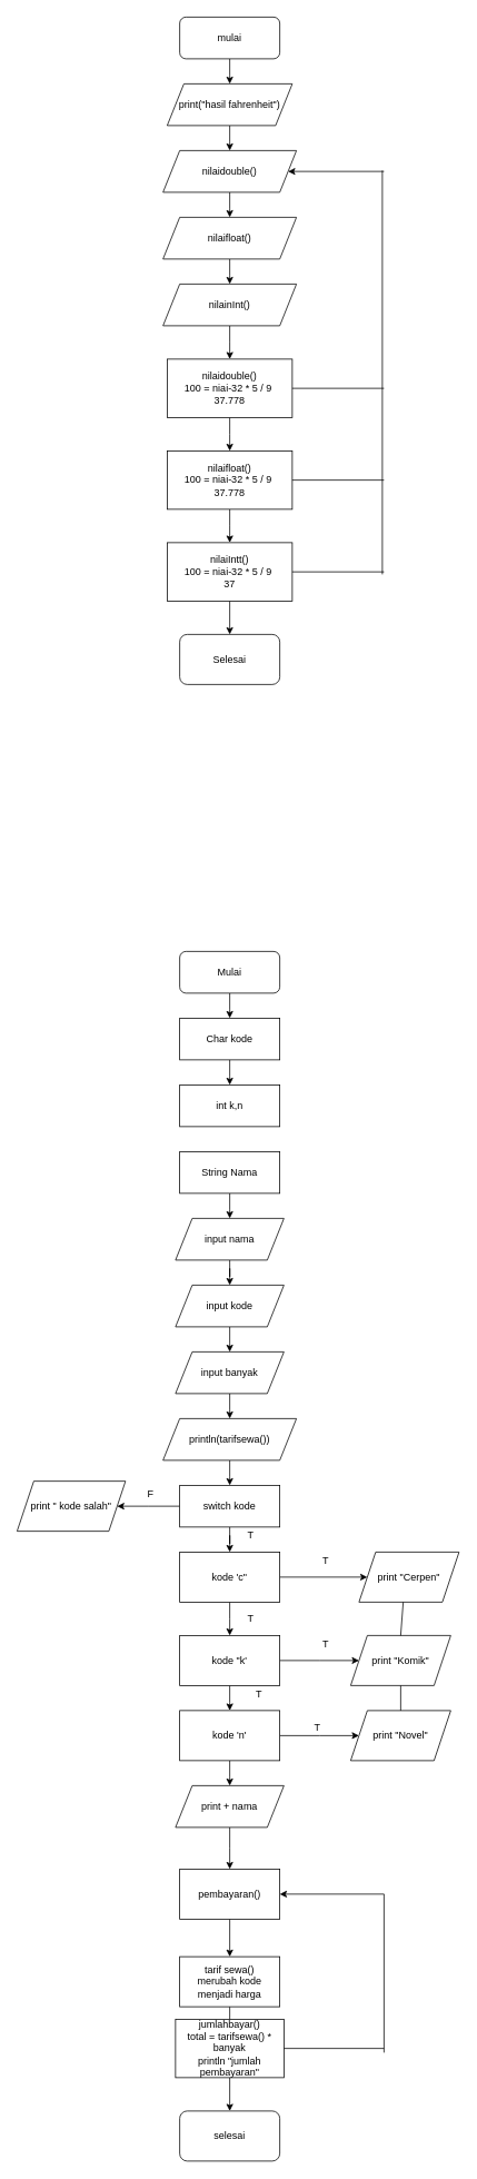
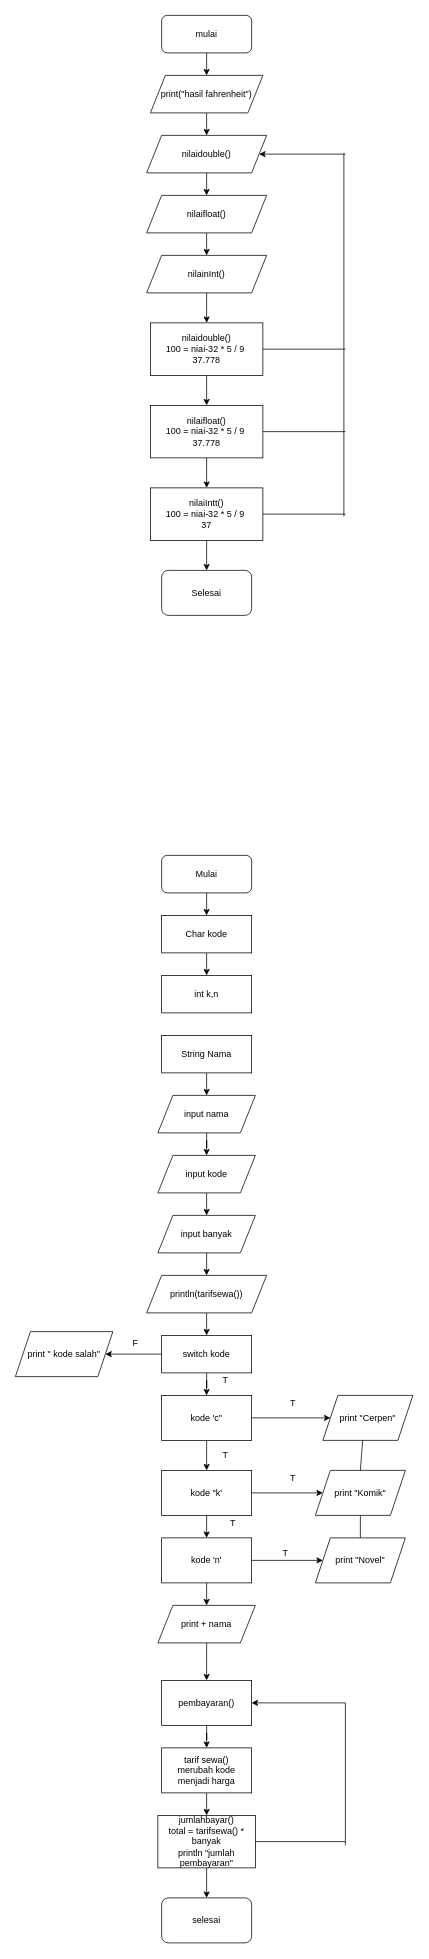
  <mxCell id="0" />
  <mxCell id="1" parent="0" />
  <mxCell id="2" style="edgeStyle=orthogonalEdgeStyle;rounded=0;orthogonalLoop=1;jettySize=auto;html=1;" edge="1" parent="1" source="3"><mxGeometry relative="1" as="geometry"><mxPoint x="275" y="100" as="targetPoint" /></mxGeometry></mxCell>
  <mxCell id="3" value="mulai" style="rounded=1;whiteSpace=wrap;html=1;" vertex="1" parent="1"><mxGeometry x="215" y="20" width="120" height="50" as="geometry" /></mxCell>
  <mxCell id="4" style="edgeStyle=orthogonalEdgeStyle;rounded=0;orthogonalLoop=1;jettySize=auto;html=1;" edge="1" parent="1" source="5"><mxGeometry relative="1" as="geometry"><mxPoint x="275" y="180" as="targetPoint" /></mxGeometry></mxCell>
  <mxCell id="5" value="print(&quot;hasil fahrenheit&quot;)" style="shape=parallelogram;perimeter=parallelogramPerimeter;whiteSpace=wrap;html=1;fixedSize=1;" vertex="1" parent="1"><mxGeometry x="200" y="100" width="150" height="50" as="geometry" /></mxCell>
  <mxCell id="6" style="edgeStyle=orthogonalEdgeStyle;rounded=0;orthogonalLoop=1;jettySize=auto;html=1;" edge="1" parent="1" source="7"><mxGeometry relative="1" as="geometry"><mxPoint x="275" y="260" as="targetPoint" /></mxGeometry></mxCell>
  <mxCell id="7" value="nilaidouble()" style="shape=parallelogram;perimeter=parallelogramPerimeter;whiteSpace=wrap;html=1;fixedSize=1;" vertex="1" parent="1"><mxGeometry x="195" y="180" width="160" height="50" as="geometry" /></mxCell>
  <mxCell id="8" style="edgeStyle=orthogonalEdgeStyle;rounded=0;orthogonalLoop=1;jettySize=auto;html=1;" edge="1" parent="1" source="9"><mxGeometry relative="1" as="geometry"><mxPoint x="275" y="340" as="targetPoint" /></mxGeometry></mxCell>
  <mxCell id="9" value="nilaifloat()" style="shape=parallelogram;perimeter=parallelogramPerimeter;whiteSpace=wrap;html=1;fixedSize=1;" vertex="1" parent="1"><mxGeometry x="195" y="260" width="160" height="50" as="geometry" /></mxCell>
  <mxCell id="10" style="edgeStyle=orthogonalEdgeStyle;rounded=0;orthogonalLoop=1;jettySize=auto;html=1;" edge="1" parent="1" source="11"><mxGeometry relative="1" as="geometry"><mxPoint x="275" y="430" as="targetPoint" /></mxGeometry></mxCell>
  <mxCell id="11" value="nilainInt()" style="shape=parallelogram;perimeter=parallelogramPerimeter;whiteSpace=wrap;html=1;fixedSize=1;" vertex="1" parent="1"><mxGeometry x="195" y="340" width="160" height="50" as="geometry" /></mxCell>
  <mxCell id="12" style="edgeStyle=orthogonalEdgeStyle;rounded=0;orthogonalLoop=1;jettySize=auto;html=1;" edge="1" parent="1" source="13"><mxGeometry relative="1" as="geometry"><mxPoint x="275" y="540" as="targetPoint" /></mxGeometry></mxCell>
  <mxCell id="13" value="nilaidouble()&lt;br&gt;100 = niai-32 * 5 / 9&amp;nbsp;&lt;br&gt;37.778" style="rounded=0;whiteSpace=wrap;html=1;" vertex="1" parent="1"><mxGeometry x="200" y="430" width="150" height="70" as="geometry" /></mxCell>
  <mxCell id="14" style="edgeStyle=orthogonalEdgeStyle;rounded=0;orthogonalLoop=1;jettySize=auto;html=1;" edge="1" parent="1" source="15"><mxGeometry relative="1" as="geometry"><mxPoint x="275" y="650" as="targetPoint" /></mxGeometry></mxCell>
  <mxCell id="15" value="nilaifloat()&lt;br&gt;100 = niai-32 * 5 / 9&amp;nbsp;&lt;br&gt;37.778" style="rounded=0;whiteSpace=wrap;html=1;" vertex="1" parent="1"><mxGeometry x="200" y="540" width="150" height="70" as="geometry" /></mxCell>
  <mxCell id="16" style="edgeStyle=orthogonalEdgeStyle;rounded=0;orthogonalLoop=1;jettySize=auto;html=1;" edge="1" parent="1" source="17" target="23"><mxGeometry relative="1" as="geometry"><mxPoint x="275" y="750" as="targetPoint" /></mxGeometry></mxCell>
  <mxCell id="17" value="nilaiIntt()&lt;br&gt;100 = niai-32 * 5 / 9&amp;nbsp;&lt;br&gt;37" style="rounded=0;whiteSpace=wrap;html=1;" vertex="1" parent="1"><mxGeometry x="200" y="650" width="150" height="70" as="geometry" /></mxCell>
  <mxCell id="18" value="" style="endArrow=none;html=1;exitX=1;exitY=0.5;exitDx=0;exitDy=0;" edge="1" parent="1" source="17"><mxGeometry width="50" height="50" relative="1" as="geometry"><mxPoint x="250" y="580" as="sourcePoint" /><mxPoint x="460" y="685" as="targetPoint" /></mxGeometry></mxCell>
  <mxCell id="19" value="" style="endArrow=none;html=1;exitX=1;exitY=0.5;exitDx=0;exitDy=0;" edge="1" parent="1" source="15"><mxGeometry width="50" height="50" relative="1" as="geometry"><mxPoint x="250" y="580" as="sourcePoint" /><mxPoint x="460" y="575" as="targetPoint" /></mxGeometry></mxCell>
  <mxCell id="20" value="" style="endArrow=none;html=1;exitX=1;exitY=0.5;exitDx=0;exitDy=0;" edge="1" parent="1" source="13"><mxGeometry width="50" height="50" relative="1" as="geometry"><mxPoint x="250" y="580" as="sourcePoint" /><mxPoint x="460" y="465" as="targetPoint" /></mxGeometry></mxCell>
  <mxCell id="21" value="" style="endArrow=none;html=1;" edge="1" parent="1"><mxGeometry width="50" height="50" relative="1" as="geometry"><mxPoint x="458" y="688" as="sourcePoint" /><mxPoint x="458" y="204" as="targetPoint" /></mxGeometry></mxCell>
  <mxCell id="22" value="" style="endArrow=classic;html=1;entryX=1;entryY=0.5;entryDx=0;entryDy=0;" edge="1" parent="1" target="7"><mxGeometry width="50" height="50" relative="1" as="geometry"><mxPoint x="460" y="205" as="sourcePoint" /><mxPoint x="300" y="330" as="targetPoint" /></mxGeometry></mxCell>
  <mxCell id="23" value="Selesai" style="rounded=1;whiteSpace=wrap;html=1;" vertex="1" parent="1"><mxGeometry x="215" y="760" width="120" height="60" as="geometry" /></mxCell>
  <mxCell id="24" style="edgeStyle=orthogonalEdgeStyle;rounded=0;orthogonalLoop=1;jettySize=auto;html=1;" edge="1" parent="1" source="25"><mxGeometry relative="1" as="geometry"><mxPoint x="275" y="1220" as="targetPoint" /></mxGeometry></mxCell>
  <mxCell id="25" value="Mulai" style="rounded=1;whiteSpace=wrap;html=1;" vertex="1" parent="1"><mxGeometry x="215" y="1140" width="120" height="50" as="geometry" /></mxCell>
  <mxCell id="26" style="edgeStyle=orthogonalEdgeStyle;rounded=0;orthogonalLoop=1;jettySize=auto;html=1;" edge="1" parent="1" source="27"><mxGeometry relative="1" as="geometry"><mxPoint x="275" y="1300" as="targetPoint" /></mxGeometry></mxCell>
  <mxCell id="27" value="Char kode" style="rounded=0;whiteSpace=wrap;html=1;" vertex="1" parent="1"><mxGeometry x="215" y="1220" width="120" height="50" as="geometry" /></mxCell>
  <mxCell id="28" value="int k,n" style="rounded=0;whiteSpace=wrap;html=1;" vertex="1" parent="1"><mxGeometry x="215" y="1300" width="120" height="50" as="geometry" /></mxCell>
  <mxCell id="29" style="edgeStyle=orthogonalEdgeStyle;rounded=0;orthogonalLoop=1;jettySize=auto;html=1;" edge="1" parent="1" source="30"><mxGeometry relative="1" as="geometry"><mxPoint x="275" y="1460" as="targetPoint" /></mxGeometry></mxCell>
  <mxCell id="30" value="String Nama" style="rounded=0;whiteSpace=wrap;html=1;" vertex="1" parent="1"><mxGeometry x="215" y="1380" width="120" height="50" as="geometry" /></mxCell>
  <mxCell id="31" style="edgeStyle=orthogonalEdgeStyle;rounded=0;orthogonalLoop=1;jettySize=auto;html=1;" edge="1" parent="1" source="32" target="34"><mxGeometry relative="1" as="geometry"><mxPoint x="275" y="1540" as="targetPoint" /></mxGeometry></mxCell>
  <mxCell id="32" value="input nama" style="shape=parallelogram;perimeter=parallelogramPerimeter;whiteSpace=wrap;html=1;fixedSize=1;" vertex="1" parent="1"><mxGeometry x="210" y="1460" width="130" height="50" as="geometry" /></mxCell>
  <mxCell id="33" style="edgeStyle=orthogonalEdgeStyle;rounded=0;orthogonalLoop=1;jettySize=auto;html=1;" edge="1" parent="1" source="34"><mxGeometry relative="1" as="geometry"><mxPoint x="275" y="1620" as="targetPoint" /></mxGeometry></mxCell>
  <mxCell id="34" value="input kode" style="shape=parallelogram;perimeter=parallelogramPerimeter;whiteSpace=wrap;html=1;fixedSize=1;" vertex="1" parent="1"><mxGeometry x="210" y="1540" width="130" height="50" as="geometry" /></mxCell>
  <mxCell id="35" style="edgeStyle=orthogonalEdgeStyle;rounded=0;orthogonalLoop=1;jettySize=auto;html=1;" edge="1" parent="1" source="36"><mxGeometry relative="1" as="geometry"><mxPoint x="275" y="1700" as="targetPoint" /></mxGeometry></mxCell>
  <mxCell id="36" value="input banyak" style="shape=parallelogram;perimeter=parallelogramPerimeter;whiteSpace=wrap;html=1;fixedSize=1;" vertex="1" parent="1"><mxGeometry x="210" y="1620" width="130" height="50" as="geometry" /></mxCell>
  <mxCell id="37" style="edgeStyle=orthogonalEdgeStyle;rounded=0;orthogonalLoop=1;jettySize=auto;html=1;" edge="1" parent="1" source="38"><mxGeometry relative="1" as="geometry"><mxPoint x="275" y="1780" as="targetPoint" /></mxGeometry></mxCell>
  <mxCell id="38" value="println(tarifsewa())" style="shape=parallelogram;perimeter=parallelogramPerimeter;whiteSpace=wrap;html=1;fixedSize=1;" vertex="1" parent="1"><mxGeometry x="195" y="1700" width="160" height="50" as="geometry" /></mxCell>
  <mxCell id="39" style="edgeStyle=orthogonalEdgeStyle;rounded=0;orthogonalLoop=1;jettySize=auto;html=1;" edge="1" parent="1" source="41" target="44"><mxGeometry relative="1" as="geometry"><mxPoint x="275" y="1860" as="targetPoint" /></mxGeometry></mxCell>
  <mxCell id="40" style="edgeStyle=orthogonalEdgeStyle;rounded=0;orthogonalLoop=1;jettySize=auto;html=1;" edge="1" parent="1" source="41"><mxGeometry relative="1" as="geometry"><mxPoint x="140" y="1805" as="targetPoint" /></mxGeometry></mxCell>
  <mxCell id="41" value="switch kode" style="rounded=0;whiteSpace=wrap;html=1;" vertex="1" parent="1"><mxGeometry x="215" y="1780" width="120" height="50" as="geometry" /></mxCell>
  <mxCell id="42" style="edgeStyle=orthogonalEdgeStyle;rounded=0;orthogonalLoop=1;jettySize=auto;html=1;" edge="1" parent="1" source="44" target="45"><mxGeometry relative="1" as="geometry"><mxPoint x="460" y="1890" as="targetPoint" /></mxGeometry></mxCell>
  <mxCell id="43" style="edgeStyle=orthogonalEdgeStyle;rounded=0;orthogonalLoop=1;jettySize=auto;html=1;" edge="1" parent="1" source="44"><mxGeometry relative="1" as="geometry"><mxPoint x="275" y="1960" as="targetPoint" /></mxGeometry></mxCell>
  <mxCell id="44" value="kode 'c&quot;" style="rounded=0;whiteSpace=wrap;html=1;" vertex="1" parent="1"><mxGeometry x="215" y="1860" width="120" height="60" as="geometry" /></mxCell>
  <mxCell id="45" value="print &quot;Cerpen&quot;" style="shape=parallelogram;perimeter=parallelogramPerimeter;whiteSpace=wrap;html=1;fixedSize=1;" vertex="1" parent="1"><mxGeometry x="430" y="1860" width="120" height="60" as="geometry" /></mxCell>
  <mxCell id="46" style="edgeStyle=orthogonalEdgeStyle;rounded=0;orthogonalLoop=1;jettySize=auto;html=1;" edge="1" parent="1" source="48"><mxGeometry relative="1" as="geometry"><mxPoint x="430" y="1990" as="targetPoint" /></mxGeometry></mxCell>
  <mxCell id="47" style="edgeStyle=orthogonalEdgeStyle;rounded=0;orthogonalLoop=1;jettySize=auto;html=1;" edge="1" parent="1" source="48"><mxGeometry relative="1" as="geometry"><mxPoint x="275" y="2050" as="targetPoint" /></mxGeometry></mxCell>
  <mxCell id="48" value="kode &quot;k'" style="rounded=0;whiteSpace=wrap;html=1;" vertex="1" parent="1"><mxGeometry x="215" y="1960" width="120" height="60" as="geometry" /></mxCell>
  <mxCell id="49" value="print &quot;Komik&quot;" style="shape=parallelogram;perimeter=parallelogramPerimeter;whiteSpace=wrap;html=1;fixedSize=1;" vertex="1" parent="1"><mxGeometry x="420" y="1960" width="120" height="60" as="geometry" /></mxCell>
  <mxCell id="50" style="edgeStyle=orthogonalEdgeStyle;rounded=0;orthogonalLoop=1;jettySize=auto;html=1;" edge="1" parent="1" source="52"><mxGeometry relative="1" as="geometry"><mxPoint x="430" y="2080" as="targetPoint" /></mxGeometry></mxCell>
  <mxCell id="51" style="edgeStyle=orthogonalEdgeStyle;rounded=0;orthogonalLoop=1;jettySize=auto;html=1;" edge="1" parent="1" source="52"><mxGeometry relative="1" as="geometry"><mxPoint x="275" y="2140" as="targetPoint" /></mxGeometry></mxCell>
  <mxCell id="52" value="kode 'n'" style="rounded=0;whiteSpace=wrap;html=1;" vertex="1" parent="1"><mxGeometry x="215" y="2050" width="120" height="60" as="geometry" /></mxCell>
  <mxCell id="53" value="print &quot;Novel&quot;" style="shape=parallelogram;perimeter=parallelogramPerimeter;whiteSpace=wrap;html=1;fixedSize=1;" vertex="1" parent="1"><mxGeometry x="420" y="2050" width="120" height="60" as="geometry" /></mxCell>
  <mxCell id="54" value="" style="endArrow=none;html=1;exitX=0.442;exitY=1;exitDx=0;exitDy=0;exitPerimeter=0;entryX=0.5;entryY=0;entryDx=0;entryDy=0;" edge="1" parent="1" source="45" target="49"><mxGeometry width="50" height="50" relative="1" as="geometry"><mxPoint x="250" y="1980" as="sourcePoint" /><mxPoint x="483" y="1950" as="targetPoint" /></mxGeometry></mxCell>
  <mxCell id="55" value="" style="endArrow=none;html=1;exitX=0.5;exitY=1;exitDx=0;exitDy=0;entryX=0.5;entryY=0;entryDx=0;entryDy=0;" edge="1" parent="1" source="49" target="53"><mxGeometry width="50" height="50" relative="1" as="geometry"><mxPoint x="250" y="1980" as="sourcePoint" /><mxPoint x="300" y="1930" as="targetPoint" /></mxGeometry></mxCell>
  <mxCell id="56" value="print &quot; kode salah&quot;" style="shape=parallelogram;perimeter=parallelogramPerimeter;whiteSpace=wrap;html=1;fixedSize=1;" vertex="1" parent="1"><mxGeometry x="20" y="1775" width="130" height="60" as="geometry" /></mxCell>
  <mxCell id="57" value="F" style="text;html=1;align=center;verticalAlign=middle;resizable=0;points=[];autosize=1;" vertex="1" parent="1"><mxGeometry x="170" y="1780" width="20" height="20" as="geometry" /></mxCell>
  <mxCell id="58" value="T" style="text;html=1;align=center;verticalAlign=middle;resizable=0;points=[];autosize=1;" vertex="1" parent="1"><mxGeometry x="290" y="1830" width="20" height="20" as="geometry" /></mxCell>
  <mxCell id="59" value="T" style="text;html=1;align=center;verticalAlign=middle;resizable=0;points=[];autosize=1;" vertex="1" parent="1"><mxGeometry x="290" y="1930" width="20" height="20" as="geometry" /></mxCell>
  <mxCell id="60" value="T" style="text;html=1;align=center;verticalAlign=middle;resizable=0;points=[];autosize=1;" vertex="1" parent="1"><mxGeometry x="300" y="2020" width="20" height="20" as="geometry" /></mxCell>
  <mxCell id="61" value="T" style="text;html=1;align=center;verticalAlign=middle;resizable=0;points=[];autosize=1;" vertex="1" parent="1"><mxGeometry x="380" y="1860" width="20" height="20" as="geometry" /></mxCell>
  <mxCell id="62" value="T" style="text;html=1;align=center;verticalAlign=middle;resizable=0;points=[];autosize=1;" vertex="1" parent="1"><mxGeometry x="380" y="1960" width="20" height="20" as="geometry" /></mxCell>
  <mxCell id="63" value="T" style="text;html=1;align=center;verticalAlign=middle;resizable=0;points=[];autosize=1;" vertex="1" parent="1"><mxGeometry x="370" y="2060" width="20" height="20" as="geometry" /></mxCell>
  <mxCell id="64" style="edgeStyle=orthogonalEdgeStyle;rounded=0;orthogonalLoop=1;jettySize=auto;html=1;" edge="1" parent="1" source="65"><mxGeometry relative="1" as="geometry"><mxPoint x="275" y="2240" as="targetPoint" /></mxGeometry></mxCell>
  <mxCell id="65" value="print + nama" style="shape=parallelogram;perimeter=parallelogramPerimeter;whiteSpace=wrap;html=1;fixedSize=1;" vertex="1" parent="1"><mxGeometry x="210" y="2140" width="130" height="50" as="geometry" /></mxCell>
  <mxCell id="66" style="edgeStyle=orthogonalEdgeStyle;rounded=0;orthogonalLoop=1;jettySize=auto;html=1;" edge="1" parent="1" source="67" target="69"><mxGeometry relative="1" as="geometry"><mxPoint x="275" y="2330" as="targetPoint" /></mxGeometry></mxCell>
  <mxCell id="67" value="pembayaran()" style="rounded=0;whiteSpace=wrap;html=1;" vertex="1" parent="1"><mxGeometry x="215" y="2240" width="120" height="60" as="geometry" /></mxCell>
  <mxCell id="68" style="edgeStyle=orthogonalEdgeStyle;rounded=0;orthogonalLoop=1;jettySize=auto;html=1;" edge="1" parent="1" source="69"><mxGeometry relative="1" as="geometry"><mxPoint x="275" y="2420" as="targetPoint" /></mxGeometry></mxCell>
- <mxCell id="69" value="tarif sewa()&lt;br&gt;merubah kode menjadi harga" style="rounded=0;whiteSpace=wrap;html=1;" vertex="1" parent="1"><mxGeometry x="215" y="2345" width="120" height="60" as="geometry" /></mxCell>
+ <mxCell id="69" value="tarif sewa()&lt;br&gt;merubah kode menjadi harga" style="rounded=0;whiteSpace=wrap;html=1;" vertex="1" parent="1"><mxGeometry x="215" y="2330" width="120" height="60" as="geometry" /></mxCell>
  <mxCell id="70" style="edgeStyle=orthogonalEdgeStyle;rounded=0;orthogonalLoop=1;jettySize=auto;html=1;" edge="1" parent="1" source="71" target="72"><mxGeometry relative="1" as="geometry"><mxPoint x="275" y="2520" as="targetPoint" /></mxGeometry></mxCell>
  <mxCell id="71" value="jumlahbayar()&lt;br&gt;total = tarifsewa() * banyak&lt;br&gt;println &quot;jumlah pembayaran&quot;" style="rounded=0;whiteSpace=wrap;html=1;" vertex="1" parent="1"><mxGeometry x="210" y="2420" width="130" height="70" as="geometry" /></mxCell>
  <mxCell id="72" value="selesai" style="rounded=1;whiteSpace=wrap;html=1;" vertex="1" parent="1"><mxGeometry x="215" y="2530" width="120" height="60" as="geometry" /></mxCell>
  <mxCell id="73" value="" style="endArrow=none;html=1;exitX=1;exitY=0.5;exitDx=0;exitDy=0;" edge="1" parent="1" source="71"><mxGeometry width="50" height="50" relative="1" as="geometry"><mxPoint x="250" y="2340" as="sourcePoint" /><mxPoint x="460" y="2455" as="targetPoint" /></mxGeometry></mxCell>
  <mxCell id="74" value="" style="endArrow=none;html=1;" edge="1" parent="1"><mxGeometry width="50" height="50" relative="1" as="geometry"><mxPoint x="460" y="2460" as="sourcePoint" /><mxPoint x="460" y="2270" as="targetPoint" /></mxGeometry></mxCell>
  <mxCell id="75" value="" style="endArrow=classic;html=1;entryX=1;entryY=0.5;entryDx=0;entryDy=0;" edge="1" parent="1" target="67"><mxGeometry width="50" height="50" relative="1" as="geometry"><mxPoint x="460" y="2270" as="sourcePoint" /><mxPoint x="300" y="2390" as="targetPoint" /></mxGeometry></mxCell>
